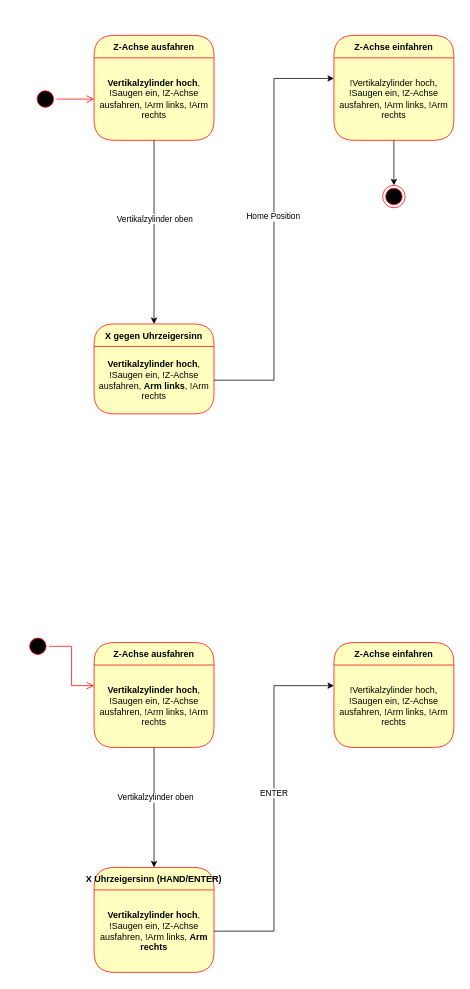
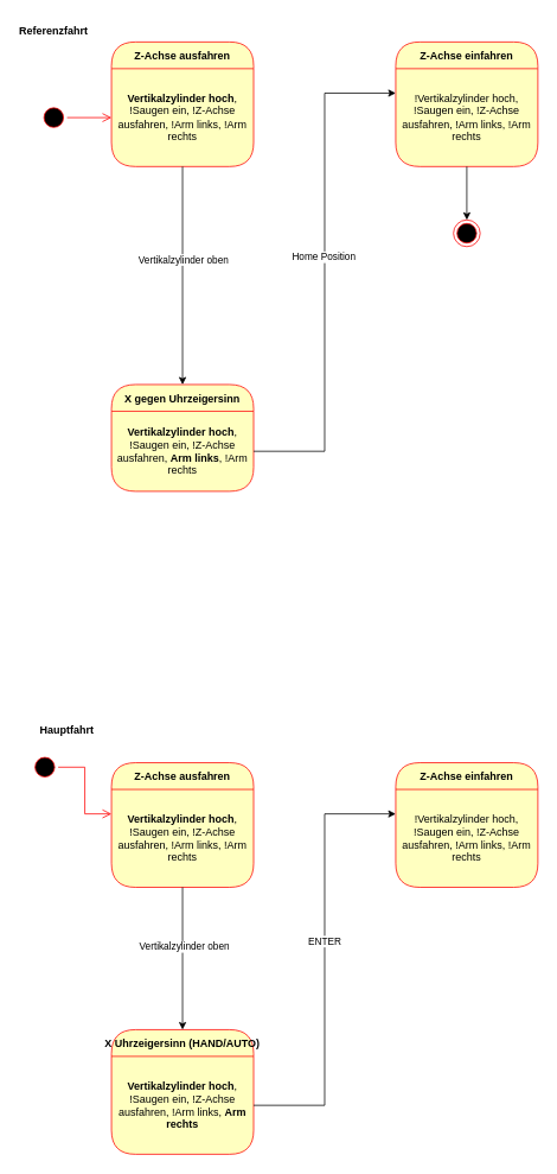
  <mxCell id="0" />
  <mxCell id="1" parent="0" />
  <mxCell id="2" value="Z-Achse ausfahren" style="swimlane;fontStyle=1;align=center;verticalAlign=middle;childLayout=stackLayout;horizontal=1;startSize=30;horizontalStack=0;resizeParent=0;resizeLast=1;container=0;fontColor=#000000;collapsible=0;rounded=1;arcSize=30;strokeColor=#ff0000;fillColor=#ffffc0;swimlaneFillColor=#ffffc0;dropTarget=0;" vertex="1" parent="1"><mxGeometry x="125" y="46" width="160" height="140" as="geometry" /></mxCell>
  <mxCell id="3" value="&lt;b&gt;Vertikalzylinder hoch&lt;/b&gt;, !Saugen ein, !Z-Achse ausfahren, !Arm links, !Arm rechts" style="text;html=1;strokeColor=none;fillColor=none;align=center;verticalAlign=middle;spacingLeft=4;spacingRight=4;whiteSpace=wrap;overflow=hidden;rotatable=0;fontColor=#000000;" vertex="1" parent="2"><mxGeometry y="30" width="160" height="110" as="geometry" /></mxCell>
  <mxCell id="4" value="Vertikalzylinder hoch, !Saugen ein, !Z-Achse ausfahren, !Arm links, !Arm rechts" style="text;html=1;strokeColor=none;fillColor=none;align=center;verticalAlign=middle;spacingLeft=4;spacingRight=4;whiteSpace=wrap;overflow=hidden;rotatable=0;fontColor=#000000;" vertex="1" parent="2"><mxGeometry y="140" width="160" as="geometry" /></mxCell>
  <mxCell id="5" value="" style="ellipse;html=1;shape=startState;fillColor=#000000;strokeColor=#ff0000;" vertex="1" parent="1"><mxGeometry x="45" y="116" width="30" height="30" as="geometry" /></mxCell>
  <mxCell id="6" value="" style="edgeStyle=orthogonalEdgeStyle;html=1;verticalAlign=bottom;endArrow=open;endSize=8;strokeColor=#ff0000;rounded=0;entryX=0;entryY=0.5;entryDx=0;entryDy=0;" edge="1" source="5" parent="1" target="3"><mxGeometry relative="1" as="geometry"><mxPoint x="105" y="136" as="targetPoint" /></mxGeometry></mxCell>
  <mxCell id="7" value="X gegen Uhrzeigersinn" style="swimlane;fontStyle=1;align=center;verticalAlign=middle;childLayout=stackLayout;horizontal=1;startSize=30;horizontalStack=0;resizeParent=0;resizeLast=1;container=0;fontColor=#000000;collapsible=0;rounded=1;arcSize=30;strokeColor=#ff0000;fillColor=#ffffc0;swimlaneFillColor=#ffffc0;dropTarget=0;" vertex="1" parent="1"><mxGeometry x="125" y="431" width="160" height="120" as="geometry" /></mxCell>
  <mxCell id="8" value="&lt;b&gt;Vertikalzylinder hoch&lt;/b&gt;, !Saugen ein, !Z-Achse ausfahren, &lt;b&gt;Arm links&lt;/b&gt;, !Arm rechts" style="text;html=1;strokeColor=none;fillColor=none;align=center;verticalAlign=middle;spacingLeft=4;spacingRight=4;whiteSpace=wrap;overflow=hidden;rotatable=0;fontColor=#000000;" vertex="1" parent="7"><mxGeometry y="30" width="160" height="90" as="geometry" /></mxCell>
  <mxCell id="9" style="edgeStyle=orthogonalEdgeStyle;rounded=0;orthogonalLoop=1;jettySize=auto;html=1;entryX=0.5;entryY=0;entryDx=0;entryDy=0;" edge="1" parent="1" source="3" target="7"><mxGeometry relative="1" as="geometry" /></mxCell>
  <mxCell id="10" value="Vertikalzylinder oben" style="edgeLabel;html=1;align=center;verticalAlign=middle;resizable=0;points=[];" vertex="1" connectable="0" parent="9"><mxGeometry x="-0.151" relative="1" as="geometry"><mxPoint as="offset" /></mxGeometry></mxCell>
  <mxCell id="11" value="Z-Achse einfahren" style="swimlane;fontStyle=1;align=center;verticalAlign=middle;childLayout=stackLayout;horizontal=1;startSize=30;horizontalStack=0;resizeParent=0;resizeLast=1;container=0;fontColor=#000000;collapsible=0;rounded=1;arcSize=30;strokeColor=#ff0000;fillColor=#ffffc0;swimlaneFillColor=#ffffc0;dropTarget=0;" vertex="1" parent="1"><mxGeometry x="445" y="46" width="160" height="140" as="geometry" /></mxCell>
  <mxCell id="12" value="!Vertikalzylinder hoch, !Saugen ein, !Z-Achse ausfahren, !Arm links, !Arm rechts" style="text;html=1;strokeColor=none;fillColor=none;align=center;verticalAlign=middle;spacingLeft=4;spacingRight=4;whiteSpace=wrap;overflow=hidden;rotatable=0;fontColor=#000000;" vertex="1" parent="11"><mxGeometry y="30" width="160" height="110" as="geometry" /></mxCell>
  <mxCell id="13" value="Vertikalzylinder hoch, !Saugen ein, !Z-Achse ausfahren, !Arm links, !Arm rechts" style="text;html=1;strokeColor=none;fillColor=none;align=center;verticalAlign=middle;spacingLeft=4;spacingRight=4;whiteSpace=wrap;overflow=hidden;rotatable=0;fontColor=#000000;" vertex="1" parent="11"><mxGeometry y="140" width="160" as="geometry" /></mxCell>
  <mxCell id="14" style="edgeStyle=orthogonalEdgeStyle;rounded=0;orthogonalLoop=1;jettySize=auto;html=1;entryX=0;entryY=0.25;entryDx=0;entryDy=0;" edge="1" parent="1" source="8" target="12"><mxGeometry relative="1" as="geometry" /></mxCell>
  <mxCell id="15" value="Home Position" style="edgeLabel;html=1;align=center;verticalAlign=middle;resizable=0;points=[];" vertex="1" connectable="0" parent="14"><mxGeometry x="0.063" y="2" relative="1" as="geometry"><mxPoint as="offset" /></mxGeometry></mxCell>
  <mxCell id="16" value="" style="ellipse;html=1;shape=endState;fillColor=#000000;strokeColor=#ff0000;" vertex="1" parent="1"><mxGeometry x="510" y="246" width="30" height="30" as="geometry" /></mxCell>
  <mxCell id="17" style="edgeStyle=orthogonalEdgeStyle;rounded=0;orthogonalLoop=1;jettySize=auto;html=1;entryX=0.5;entryY=0;entryDx=0;entryDy=0;" edge="1" parent="1" source="12" target="16"><mxGeometry relative="1" as="geometry" /></mxCell>
+ <mxCell id="18" value="Referenzfahrt" style="text;align=center;fontStyle=1;verticalAlign=middle;spacingLeft=3;spacingRight=3;strokeColor=none;rotatable=0;points=[[0,0.5],[1,0.5]];portConstraint=eastwest;" vertex="1" parent="1"><mxGeometry x="20" y="20" width="80" height="26" as="geometry" /></mxCell>
  <mxCell id="19" value="" style="ellipse;html=1;shape=startState;fillColor=#000000;strokeColor=#ff0000;" vertex="1" parent="1"><mxGeometry x="35" y="846" width="30" height="30" as="geometry" /></mxCell>
  <mxCell id="20" value="" style="edgeStyle=orthogonalEdgeStyle;html=1;verticalAlign=bottom;endArrow=open;endSize=8;strokeColor=#ff0000;rounded=0;entryX=0;entryY=0.25;entryDx=0;entryDy=0;" edge="1" source="19" parent="1" target="22"><mxGeometry relative="1" as="geometry"><mxPoint x="50" y="986" as="targetPoint" /></mxGeometry></mxCell>
  <mxCell id="21" value="Z-Achse ausfahren" style="swimlane;fontStyle=1;align=center;verticalAlign=middle;childLayout=stackLayout;horizontal=1;startSize=30;horizontalStack=0;resizeParent=0;resizeLast=1;container=0;fontColor=#000000;collapsible=0;rounded=1;arcSize=30;strokeColor=#ff0000;fillColor=#ffffc0;swimlaneFillColor=#ffffc0;dropTarget=0;" vertex="1" parent="1"><mxGeometry x="125" y="856" width="160" height="140" as="geometry" /></mxCell>
  <mxCell id="22" value="&lt;b&gt;Vertikalzylinder hoch&lt;/b&gt;, !Saugen ein, !Z-Achse ausfahren, !Arm links, !Arm rechts" style="text;html=1;strokeColor=none;fillColor=none;align=center;verticalAlign=middle;spacingLeft=4;spacingRight=4;whiteSpace=wrap;overflow=hidden;rotatable=0;fontColor=#000000;" vertex="1" parent="21"><mxGeometry y="30" width="160" height="110" as="geometry" /></mxCell>
  <mxCell id="23" value="Vertikalzylinder hoch, !Saugen ein, !Z-Achse ausfahren, !Arm links, !Arm rechts" style="text;html=1;strokeColor=none;fillColor=none;align=center;verticalAlign=middle;spacingLeft=4;spacingRight=4;whiteSpace=wrap;overflow=hidden;rotatable=0;fontColor=#000000;" vertex="1" parent="21"><mxGeometry y="140" width="160" as="geometry" /></mxCell>
- <mxCell id="24" value="X Uhrzeigersinn (HAND/ENTER)" style="swimlane;fontStyle=1;align=center;verticalAlign=middle;childLayout=stackLayout;horizontal=1;startSize=30;horizontalStack=0;resizeParent=0;resizeLast=1;container=0;fontColor=#000000;collapsible=0;rounded=1;arcSize=30;strokeColor=#ff0000;fillColor=#ffffc0;swimlaneFillColor=#ffffc0;dropTarget=0;" vertex="1" parent="1"><mxGeometry x="125" y="1156" width="160" height="140" as="geometry" /></mxCell>
+ <mxCell id="24" value="X Uhrzeigersinn (HAND/AUTO)" style="swimlane;fontStyle=1;align=center;verticalAlign=middle;childLayout=stackLayout;horizontal=1;startSize=30;horizontalStack=0;resizeParent=0;resizeLast=1;container=0;fontColor=#000000;collapsible=0;rounded=1;arcSize=30;strokeColor=#ff0000;fillColor=#ffffc0;swimlaneFillColor=#ffffc0;dropTarget=0;" vertex="1" parent="1"><mxGeometry x="125" y="1156" width="160" height="140" as="geometry" /></mxCell>
  <mxCell id="25" value="&lt;b&gt;Vertikalzylinder hoch&lt;/b&gt;, !Saugen ein, !Z-Achse ausfahren, !Arm links, &lt;b&gt;Arm rechts&lt;/b&gt;" style="text;html=1;strokeColor=none;fillColor=none;align=center;verticalAlign=middle;spacingLeft=4;spacingRight=4;whiteSpace=wrap;overflow=hidden;rotatable=0;fontColor=#000000;" vertex="1" parent="24"><mxGeometry y="30" width="160" height="110" as="geometry" /></mxCell>
  <mxCell id="26" value="Vertikalzylinder hoch, !Saugen ein, !Z-Achse ausfahren, !Arm links, !Arm rechts" style="text;html=1;strokeColor=none;fillColor=none;align=center;verticalAlign=middle;spacingLeft=4;spacingRight=4;whiteSpace=wrap;overflow=hidden;rotatable=0;fontColor=#000000;" vertex="1" parent="24"><mxGeometry y="140" width="160" as="geometry" /></mxCell>
  <mxCell id="27" style="edgeStyle=orthogonalEdgeStyle;rounded=0;orthogonalLoop=1;jettySize=auto;html=1;entryX=0.5;entryY=0;entryDx=0;entryDy=0;" edge="1" parent="1" source="22" target="24"><mxGeometry relative="1" as="geometry" /></mxCell>
  <mxCell id="28" value="Vertikalzylinder oben" style="edgeLabel;html=1;align=center;verticalAlign=middle;resizable=0;points=[];" vertex="1" connectable="0" parent="27"><mxGeometry x="-0.175" y="1" relative="1" as="geometry"><mxPoint as="offset" /></mxGeometry></mxCell>
+ <mxCell id="29" value="Hauptfahrt" style="text;align=center;fontStyle=1;verticalAlign=middle;spacingLeft=3;spacingRight=3;strokeColor=none;rotatable=0;points=[[0,0.5],[1,0.5]];portConstraint=eastwest;" vertex="1" parent="1"><mxGeometry x="35" y="806" width="80" height="26" as="geometry" /></mxCell>
  <mxCell id="30" value="Z-Achse einfahren" style="swimlane;fontStyle=1;align=center;verticalAlign=middle;childLayout=stackLayout;horizontal=1;startSize=30;horizontalStack=0;resizeParent=0;resizeLast=1;container=0;fontColor=#000000;collapsible=0;rounded=1;arcSize=30;strokeColor=#ff0000;fillColor=#ffffc0;swimlaneFillColor=#ffffc0;dropTarget=0;" vertex="1" parent="1"><mxGeometry x="445" y="856" width="160" height="140" as="geometry" /></mxCell>
  <mxCell id="31" value="!Vertikalzylinder hoch, !Saugen ein, !Z-Achse ausfahren, !Arm links, !Arm rechts" style="text;html=1;strokeColor=none;fillColor=none;align=center;verticalAlign=middle;spacingLeft=4;spacingRight=4;whiteSpace=wrap;overflow=hidden;rotatable=0;fontColor=#000000;" vertex="1" parent="30"><mxGeometry y="30" width="160" height="110" as="geometry" /></mxCell>
  <mxCell id="32" value="Vertikalzylinder hoch, !Saugen ein, !Z-Achse ausfahren, !Arm links, !Arm rechts" style="text;html=1;strokeColor=none;fillColor=none;align=center;verticalAlign=middle;spacingLeft=4;spacingRight=4;whiteSpace=wrap;overflow=hidden;rotatable=0;fontColor=#000000;" vertex="1" parent="30"><mxGeometry y="140" width="160" as="geometry" /></mxCell>
  <mxCell id="33" style="edgeStyle=orthogonalEdgeStyle;rounded=0;orthogonalLoop=1;jettySize=auto;html=1;exitX=1;exitY=0.5;exitDx=0;exitDy=0;entryX=0;entryY=0.25;entryDx=0;entryDy=0;" edge="1" parent="1" source="25" target="31"><mxGeometry relative="1" as="geometry" /></mxCell>
  <mxCell id="34" value="ENTER" style="edgeLabel;html=1;align=center;verticalAlign=middle;resizable=0;points=[];" vertex="1" connectable="0" parent="33"><mxGeometry x="0.087" y="1" relative="1" as="geometry"><mxPoint as="offset" /></mxGeometry></mxCell>
